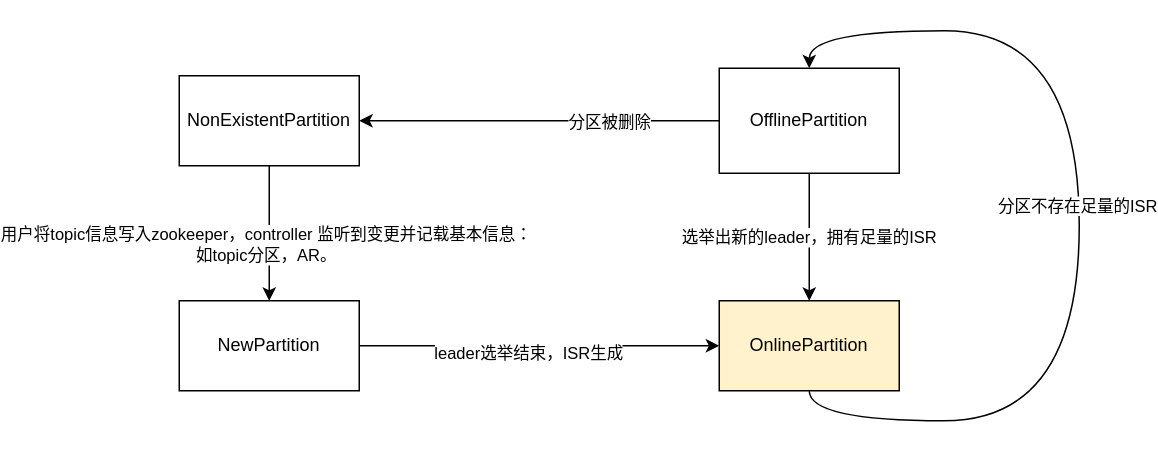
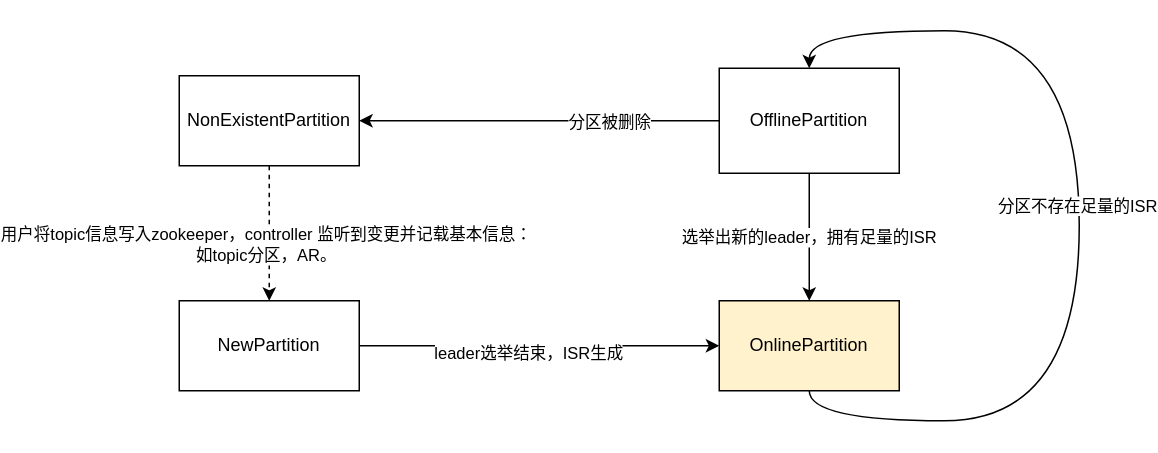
  <mxCell id="0" />
  <mxCell id="1" parent="0" />
  <mxCell id="2" style="edgeStyle=orthogonalEdgeStyle;rounded=0;orthogonalLoop=1;jettySize=auto;html=1;entryX=0;entryY=0.5;entryDx=0;entryDy=0;" edge="1" parent="1" source="4" target="7"><mxGeometry relative="1" as="geometry" /></mxCell>
  <mxCell id="3" value="leader选举结束，ISR生成" style="edgeLabel;html=1;align=center;verticalAlign=middle;resizable=0;points=[];" vertex="1" connectable="0" parent="2"><mxGeometry x="-0.067" y="-4" relative="1" as="geometry"><mxPoint as="offset" /></mxGeometry></mxCell>
  <mxCell id="4" value="NewPartition" style="rounded=0;whiteSpace=wrap;html=1;" vertex="1" parent="1"><mxGeometry x="20" y="200" width="120" height="60" as="geometry" /></mxCell>
  <mxCell id="5" style="edgeStyle=orthogonalEdgeStyle;rounded=0;orthogonalLoop=1;jettySize=auto;html=1;curved=1;exitX=0.5;exitY=1;exitDx=0;exitDy=0;entryX=0.5;entryY=0;entryDx=0;entryDy=0;" edge="1" parent="1" source="7" target="11"><mxGeometry relative="1" as="geometry"><mxPoint x="660" y="390" as="targetPoint" /><Array as="points"><mxPoint x="440" y="280" /><mxPoint x="620" y="280" /><mxPoint x="620" y="20" /><mxPoint x="440" y="20" /></Array></mxGeometry></mxCell>
  <mxCell id="6" value="分区不存在足量的ISR" style="edgeLabel;html=1;align=center;verticalAlign=middle;resizable=0;points=[];" vertex="1" connectable="0" parent="5"><mxGeometry x="0.035" y="2" relative="1" as="geometry"><mxPoint as="offset" /></mxGeometry></mxCell>
  <mxCell id="7" value="OnlinePartition" style="rounded=0;whiteSpace=wrap;html=1;fillColor=#fff2cc;" vertex="1" parent="1"><mxGeometry x="380" y="200" width="120" height="60" as="geometry" /></mxCell>
  <mxCell id="8" value="选举出新的leader，拥有足量的ISR" style="edgeStyle=orthogonalEdgeStyle;rounded=0;orthogonalLoop=1;jettySize=auto;html=1;" edge="1" parent="1" source="11" target="7"><mxGeometry relative="1" as="geometry" /></mxCell>
  <mxCell id="9" style="edgeStyle=orthogonalEdgeStyle;rounded=0;orthogonalLoop=1;jettySize=auto;html=1;entryX=1;entryY=0.5;entryDx=0;entryDy=0;" edge="1" parent="1" source="11" target="14"><mxGeometry relative="1" as="geometry"><Array as="points"><mxPoint x="220" y="80" /><mxPoint x="220" y="80" /></Array></mxGeometry></mxCell>
  <mxCell id="10" value="分区被删除" style="edgeLabel;html=1;align=center;verticalAlign=middle;resizable=0;points=[];" vertex="1" connectable="0" parent="9"><mxGeometry x="-0.383" relative="1" as="geometry"><mxPoint as="offset" /></mxGeometry></mxCell>
  <mxCell id="11" value="OfflinePartition" style="rounded=0;whiteSpace=wrap;html=1;" vertex="1" parent="1"><mxGeometry x="380" y="45" width="120" height="70" as="geometry" /></mxCell>
- <mxCell id="12" value="" style="edgeStyle=orthogonalEdgeStyle;rounded=0;orthogonalLoop=1;jettySize=auto;html=1;" edge="1" parent="1" source="14" target="4"><mxGeometry relative="1" as="geometry" /></mxCell>
+ <mxCell id="12" value="" style="edgeStyle=orthogonalEdgeStyle;rounded=0;orthogonalLoop=1;jettySize=auto;html=1;dashed=1;" edge="1" parent="1" source="14" target="4"><mxGeometry relative="1" as="geometry" /></mxCell>
  <mxCell id="13" value="用户将topic信息写入zookeeper，controller 监听到变更并记载基本信息：&lt;br&gt;如topic分区，AR。" style="edgeLabel;html=1;align=center;verticalAlign=middle;resizable=0;points=[];" vertex="1" connectable="0" parent="12"><mxGeometry x="0.156" y="-3" relative="1" as="geometry"><mxPoint as="offset" /></mxGeometry></mxCell>
  <mxCell id="14" value="NonExistentPartition" style="rounded=0;whiteSpace=wrap;html=1;" vertex="1" parent="1"><mxGeometry x="20" y="50" width="120" height="60" as="geometry" /></mxCell>
